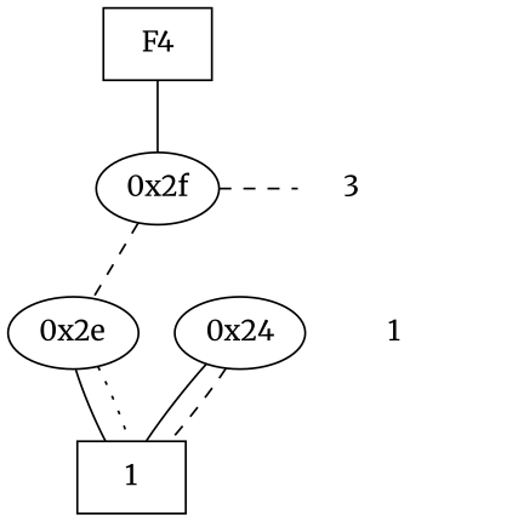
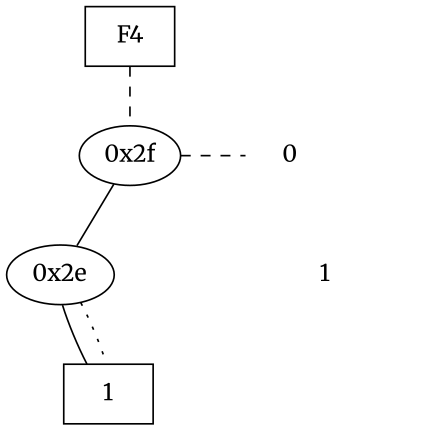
  digraph {
    fontname=Merriweather
    node [fontname=Merriweather]
    edge [dir=none fontname=Merriweather]
    "CONST NODES" [shape=plaintext style=invis]
-   " 0 " [shape=plaintext label=3]
+   " 0 " [shape=plaintext]
    " 1 " [shape=plaintext]
    n4 [label=F4 shape=box]
    "0x2f"
-   "0x24"
    "0x2e"
    n8 [label=1 shape=box]
    subgraph sub_1 {
      "CONST NODES"
      " 0 "
      " 1 "
    }
    subgraph sub_2 {
      rank=same
      n4
    }
    subgraph sub_3 {
      rank=same
      " 0 "
      "0x2f"
    }
    subgraph sub_4 {
      rank=same
      " 1 "
-     "0x24"
      "0x2e"
    }
    subgraph sub_5 {
      rank=same
      "CONST NODES"
      subgraph sub_6 {
        rank=same
        n8
      }
    }
    " 0 " -> " 1 " [style=invis]
    " 1 " -> "CONST NODES" [style=invis]
-   n4 -> "0x2f" [style=solid]
+   n4 -> "0x2f" [style=dashed]
    "0x2f" -> " 0 " [style=dashed]
-   "0x2f" -> "0x2e" [style=dashed]
-   "0x24" -> n8
-   "0x24" -> n8 [style=dashed]
+   "0x2f" -> "0x2e"
    "0x2e" -> n8
    "0x2e" -> n8 [style=dotted]
  }
